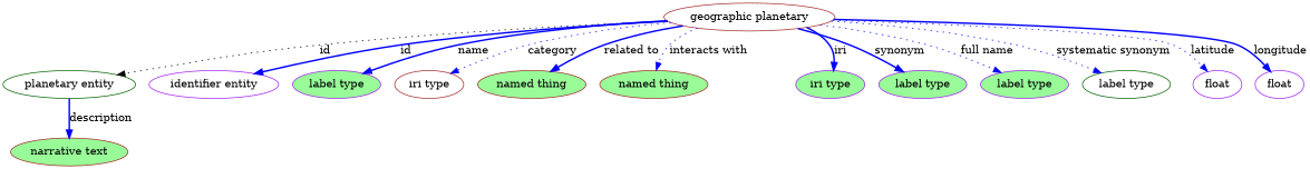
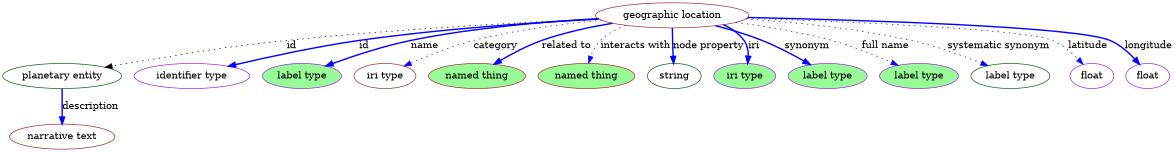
  digraph {
    node [color=purple fillcolor=white style=filled]
    edge [style=bold color=blue]
-   n1 [color=brown height=0.5 label="geographic planetary" width=2.2247]
+   n1 [color=brown height=0.5 label="geographic location" width=2.2247]
    "planetary entity" [color=darkgreen height=0.5 width=1.8155]
-   n3 [height=0.5 label="identifier entity" width=1.652]
+   n3 [height=0.5 label="identifier type" width=1.652]
    n4 [fillcolor=palegreen height=0.5 label="label type" width=1.2425]
    n5 [color=brown height=0.5 label="iri type" width=0.9834]
    n6 [color=brown fillcolor=palegreen height=0.5 label="named thing" width=1.5019]
    n7 [color=brown fillcolor=palegreen height=0.5 label="named thing" width=1.5019]
+   n8 [color=darkgreen height=0.5 label=string width=0.8403]
    n9 [fillcolor=palegreen height=0.5 label="iri type" width=0.9834]
    n10 [fillcolor=palegreen height=0.5 label="label type" width=1.2425]
    n11 [fillcolor=palegreen height=0.5 label="label type" width=1.2425]
    n12 [color=darkgreen height=0.5 label="label type" width=1.2425]
    n13 [height=0.5 label=float width=0.75]
    n14 [height=0.5 label=float width=0.75]
-   n15 [color=brown fillcolor=palegreen height=0.5 label="narrative text" width=1.5834]
+   n15 [color=brown height=0.5 label="narrative text" width=1.5834]
    n1 -> "planetary entity" [label=id style=dotted color=""]
    n1 -> n3 [label=id]
    n1 -> n4 [label=name]
    n1 -> n5 [label=category style=dotted]
    n1 -> n6 [label="related to"]
    n1 -> n7 [label="interacts with" style=dotted]
+   n1 -> n8 [label="node property"]
    n1 -> n9 [label=iri]
    n1 -> n10 [label=synonym]
    n1 -> n11 [label="full name" style=dotted]
    n1 -> n12 [label="systematic synonym" style=dotted]
    n1 -> n13 [label=latitude style=dotted]
    n1 -> n14 [label=longitude]
    "planetary entity" -> n15 [label=description]
  }
